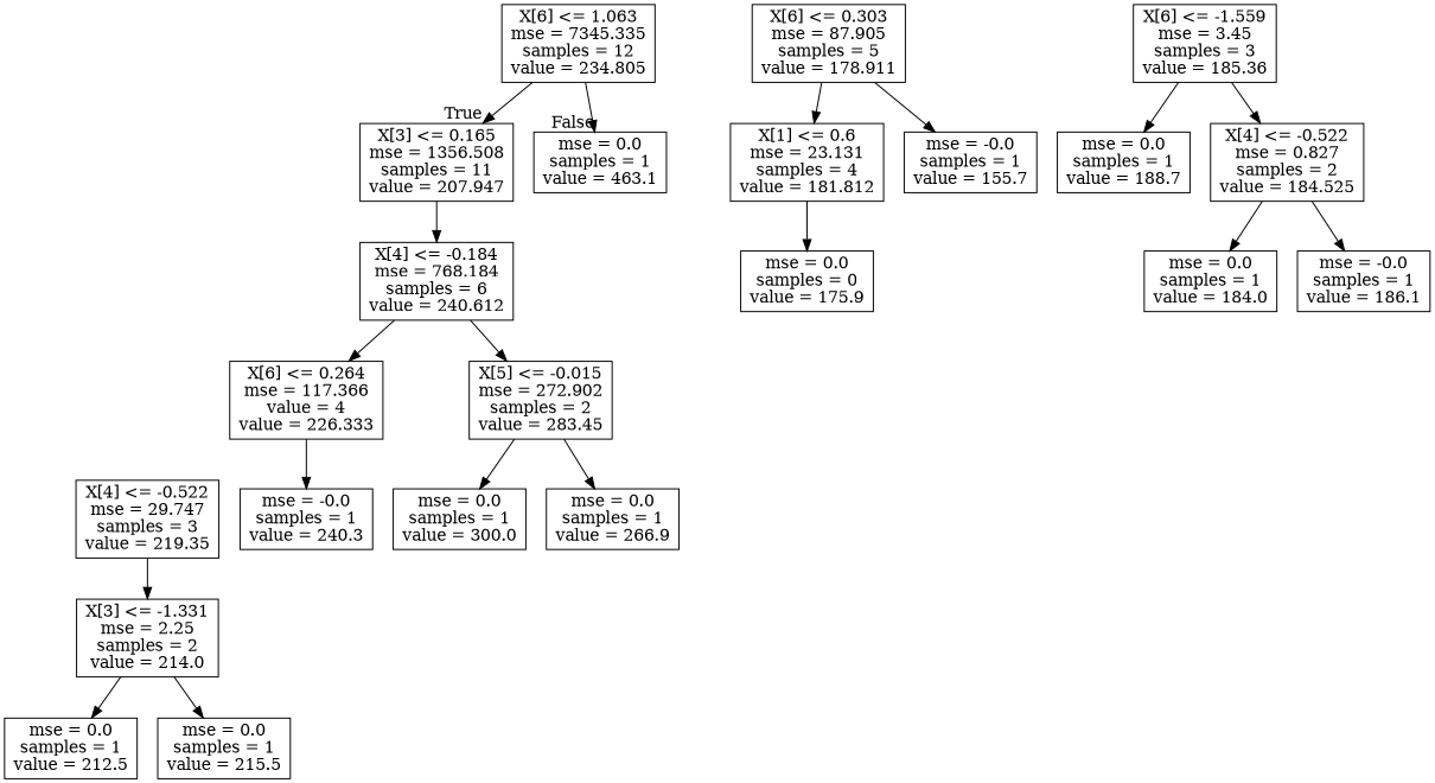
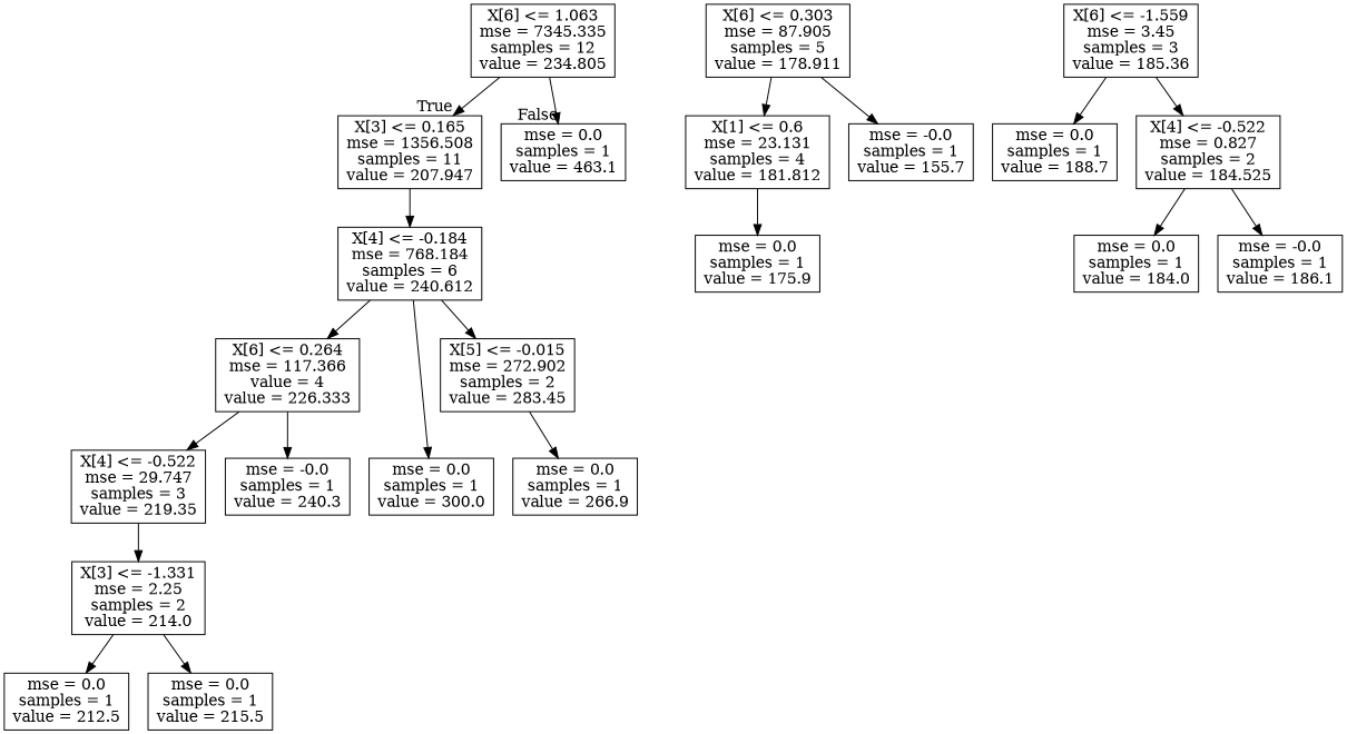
  digraph {
    node [shape=box]
    n1 [label="X[6] <= 1.063\nmse = 7345.335\nsamples = 12\nvalue = 234.805"]
    n2 [label="X[3] <= 0.165\nmse = 1356.508\nsamples = 11\nvalue = 207.947"]
    n3 [label="mse = 0.0\nsamples = 1\nvalue = 463.1"]
    n4 [label="X[4] <= -0.184\nmse = 768.184\nsamples = 6\nvalue = 240.612"]
    n5 [label="X[6] <= 0.264\nmse = 117.366\nvalue = 4\nvalue = 226.333"]
    n6 [label="X[5] <= -0.015\nmse = 272.902\nsamples = 2\nvalue = 283.45"]
    n7 [label="X[6] <= 0.303\nmse = 87.905\nsamples = 5\nvalue = 178.911"]
    n8 [label="X[1] <= 0.6\nmse = 23.131\nsamples = 4\nvalue = 181.812"]
    n9 [label="mse = -0.0\nsamples = 1\nvalue = 155.7"]
    n10 [label="X[4] <= -0.522\nmse = 29.747\nsamples = 3\nvalue = 219.35"]
    n11 [label="mse = -0.0\nsamples = 1\nvalue = 240.3"]
    n12 [label="mse = 0.0\nsamples = 1\nvalue = 300.0"]
    n13 [label="mse = 0.0\nsamples = 1\nvalue = 266.9"]
    n14 [label="X[3] <= -1.331\nmse = 2.25\nsamples = 2\nvalue = 214.0"]
    n15 [label="mse = 0.0\nsamples = 1\nvalue = 212.5"]
    n16 [label="mse = 0.0\nsamples = 1\nvalue = 215.5"]
-   n17 [label="mse = 0.0\nsamples = 0\nvalue = 175.9"]
+   n17 [label="mse = 0.0\nsamples = 1\nvalue = 175.9"]
    n18 [label="X[6] <= -1.559\nmse = 3.45\nsamples = 3\nvalue = 185.36"]
    n19 [label="mse = 0.0\nsamples = 1\nvalue = 188.7"]
    n20 [label="X[4] <= -0.522\nmse = 0.827\nsamples = 2\nvalue = 184.525"]
    n21 [label="mse = 0.0\nsamples = 1\nvalue = 184.0"]
    n22 [label="mse = -0.0\nsamples = 1\nvalue = 186.1"]
    n1 -> n2 [headlabel=True labelangle=45 labeldistance=2.5]
    n1 -> n3 [headlabel=False labelangle=-45 labeldistance=2.5]
    n2 -> n4
    n4 -> n5
    n4 -> n6
+   n5 -> n10
    n5 -> n11
-   n6 -> n12
+   n4 -> n12
    n6 -> n13
    n7 -> n8
    n7 -> n9
    n8 -> n17
    n10 -> n14
    n14 -> n15
    n14 -> n16
    n18 -> n19
    n18 -> n20
    n20 -> n21
    n20 -> n22
  }
